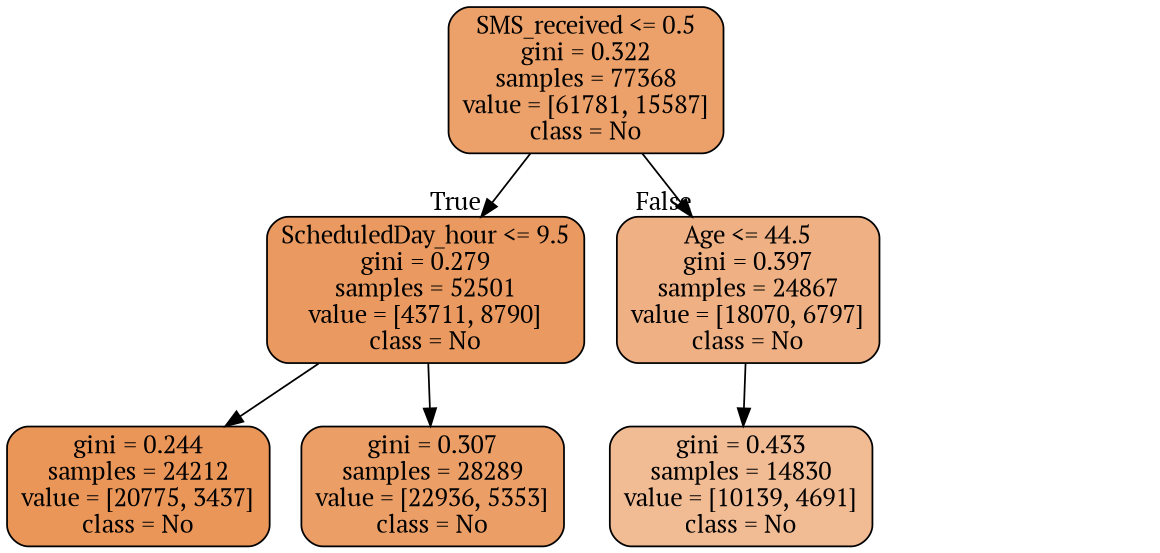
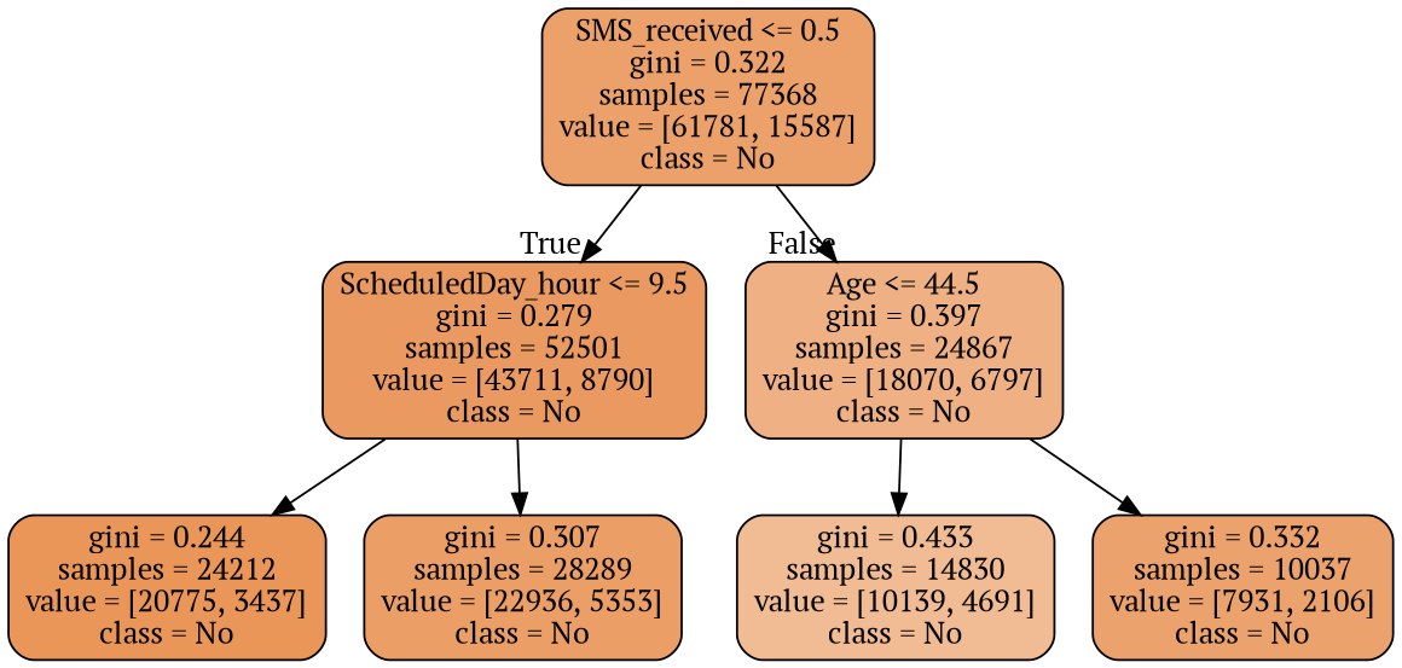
  digraph {
    fontname="PT Serif"
    node [color=black fontname="PT Serif" shape=box style="filled, rounded"]
    edge [fontname="PT Serif"]
    n1 [fillcolor="#e58139bf" label="SMS_received <= 0.5\ngini = 0.322\nsamples = 77368\nvalue = [61781, 15587]\nclass = No"]
    n2 [fillcolor="#e58139cc" label="ScheduledDay_hour <= 9.5\ngini = 0.279\nsamples = 52501\nvalue = [43711, 8790]\nclass = No"]
    n3 [fillcolor="#e581399f" label="Age <= 44.5\ngini = 0.397\nsamples = 24867\nvalue = [18070, 6797]\nclass = No"]
    n4 [fillcolor="#e58139d5" label="gini = 0.244\nsamples = 24212\nvalue = [20775, 3437]\nclass = No"]
    n5 [fillcolor="#e58139c3" label="gini = 0.307\nsamples = 28289\nvalue = [22936, 5353]\nclass = No"]
    n6 [fillcolor="#e5813989" label="gini = 0.433\nsamples = 14830\nvalue = [10139, 4691]\nclass = No"]
+   n7 [fillcolor="#e58139bb" label="gini = 0.332\nsamples = 10037\nvalue = [7931, 2106]\nclass = No"]
    n1 -> n2 [headlabel=True labelangle=45 labeldistance=2.5]
    n1 -> n3 [headlabel=False labelangle=-45 labeldistance=2.5]
    n2 -> n4
    n2 -> n5
    n3 -> n6
+   n3 -> n7
  }
